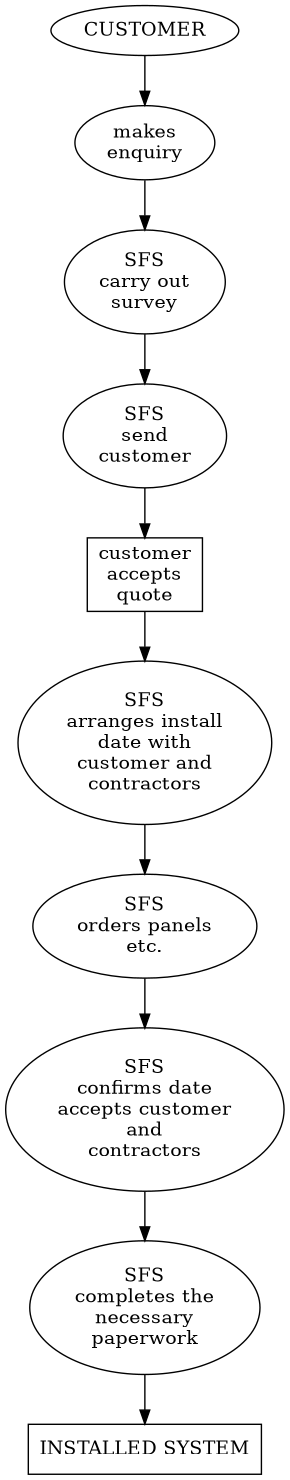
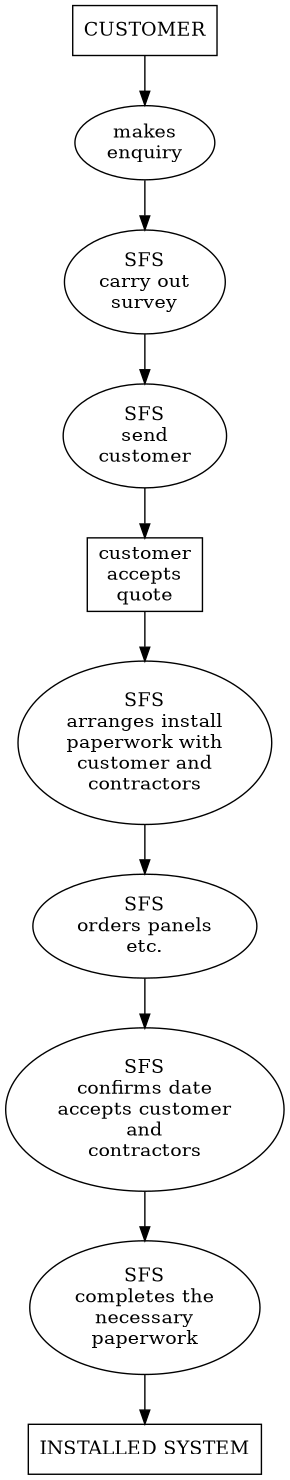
  digraph {
-   n1 [label=CUSTOMER shape=ellipse]
+   n1 [label=CUSTOMER shape=rectangle]
    n2 [label="makes\nenquiry"]
    n3 [label="SFS\ncarry out\nsurvey"]
    n4 [label="INSTALLED SYSTEM" shape=rectangle]
    n5 [label="SFS\nsend\ncustomer"]
    n6 [label="customer\naccepts\nquote" shape=box]
-   n7 [label="SFS\narranges install\ndate with\ncustomer and\ncontractors"]
+   n7 [label="SFS\narranges install\npaperwork with\ncustomer and\ncontractors"]
    n8 [label="SFS\norders panels\netc."]
    n9 [label="SFS\nconfirms date\naccepts customer\nand\ncontractors"]
    n10 [label="SFS\ncompletes the\nnecessary\npaperwork"]
    n1 -> n2
    n2 -> n3
    n3 -> n5
    n5 -> n6
    n6 -> n7
    n7 -> n8
    n8 -> n9
    n9 -> n10
    n10 -> n4
  }
